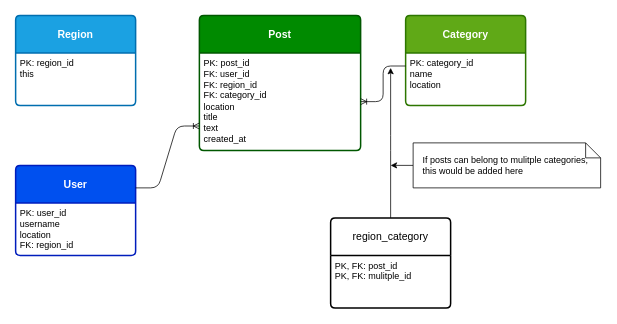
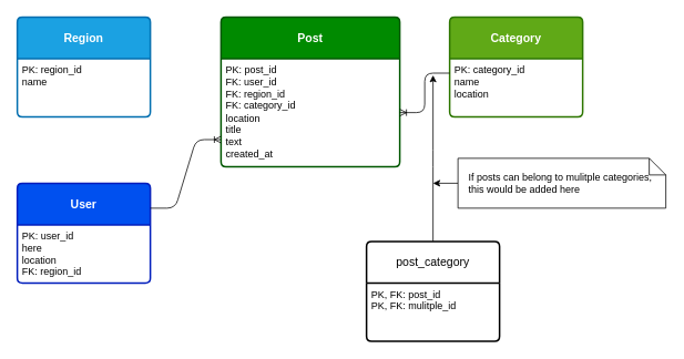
  <mxCell id="0" />
  <mxCell id="1" parent="0" />
  <mxCell id="2" value="&lt;b&gt;Region&lt;/b&gt;" style="swimlane;childLayout=stackLayout;horizontal=1;startSize=50;horizontalStack=0;rounded=1;fontSize=14;fontStyle=0;strokeWidth=2;resizeParent=0;resizeLast=1;shadow=0;dashed=0;align=center;arcSize=4;whiteSpace=wrap;html=1;fillColor=#1ba1e2;fontColor=#ffffff;strokeColor=#006EAF;" parent="1" vertex="1"><mxGeometry x="20" y="20" width="160" height="120" as="geometry" /></mxCell>
- <mxCell id="3" value="PK: region_id&lt;div&gt;this&lt;/div&gt;" style="align=left;strokeColor=none;fillColor=none;spacingLeft=4;fontSize=12;verticalAlign=top;resizable=0;rotatable=0;part=1;html=1;" parent="2" vertex="1"><mxGeometry y="50" width="160" height="70" as="geometry" /></mxCell>
+ <mxCell id="3" value="PK: region_id&lt;div&gt;name&lt;/div&gt;" style="align=left;strokeColor=none;fillColor=none;spacingLeft=4;fontSize=12;verticalAlign=top;resizable=0;rotatable=0;part=1;html=1;" parent="2" vertex="1"><mxGeometry y="50" width="160" height="70" as="geometry" /></mxCell>
  <mxCell id="4" value="&lt;b&gt;Post&lt;/b&gt;" style="swimlane;childLayout=stackLayout;horizontal=1;startSize=50;horizontalStack=0;rounded=1;fontSize=14;fontStyle=0;strokeWidth=2;resizeParent=0;resizeLast=1;shadow=0;dashed=0;align=center;arcSize=4;whiteSpace=wrap;html=1;fillColor=#008a00;fontColor=#ffffff;strokeColor=#005700;" parent="1" vertex="1"><mxGeometry x="265" y="20" width="215" height="180" as="geometry" /></mxCell>
  <mxCell id="5" value="PK: post_id&lt;div&gt;FK: user_id&lt;/div&gt;&lt;div&gt;FK: region_id&lt;/div&gt;&lt;div&gt;FK: category_id&lt;/div&gt;&lt;div&gt;location&lt;/div&gt;&lt;div&gt;title&lt;/div&gt;&lt;div&gt;text&lt;/div&gt;&lt;div&gt;created_at&lt;/div&gt;" style="align=left;strokeColor=none;fillColor=none;spacingLeft=4;fontSize=12;verticalAlign=top;resizable=0;rotatable=0;part=1;html=1;" parent="4" vertex="1"><mxGeometry y="50" width="215" height="130" as="geometry" /></mxCell>
  <mxCell id="6" value="&lt;b&gt;User&lt;/b&gt;" style="swimlane;childLayout=stackLayout;horizontal=1;startSize=50;horizontalStack=0;rounded=1;fontSize=14;fontStyle=0;strokeWidth=2;resizeParent=0;resizeLast=1;shadow=0;dashed=0;align=center;arcSize=4;whiteSpace=wrap;html=1;fillColor=#0050ef;fontColor=#ffffff;strokeColor=#001DBC;" parent="1" vertex="1"><mxGeometry x="20" y="220" width="160" height="120" as="geometry" /></mxCell>
- <mxCell id="7" value="&lt;font style=&quot;color: light-dark(rgb(0, 0, 0), rgb(255, 255, 255));&quot;&gt;PK: user_id&lt;/font&gt;&lt;div&gt;&lt;font style=&quot;color: light-dark(rgb(0, 0, 0), rgb(255, 255, 255));&quot;&gt;username&lt;br&gt;&lt;/font&gt;&lt;div&gt;&lt;font style=&quot;color: light-dark(rgb(0, 0, 0), rgb(255, 255, 255));&quot;&gt;location&lt;/font&gt;&lt;/div&gt;&lt;div&gt;&lt;font style=&quot;color: light-dark(rgb(0, 0, 0), rgb(255, 255, 255));&quot;&gt;FK: region_id&lt;/font&gt;&lt;/div&gt;&lt;/div&gt;" style="align=left;strokeColor=none;fillColor=none;spacingLeft=4;fontSize=12;verticalAlign=top;resizable=0;rotatable=0;part=1;html=1;" parent="6" vertex="1"><mxGeometry y="50" width="160" height="70" as="geometry" /></mxCell>
+ <mxCell id="7" value="&lt;font style=&quot;color: light-dark(rgb(0, 0, 0), rgb(255, 255, 255));&quot;&gt;PK: user_id&lt;/font&gt;&lt;div&gt;&lt;font style=&quot;color: light-dark(rgb(0, 0, 0), rgb(255, 255, 255));&quot;&gt;here&lt;br&gt;&lt;/font&gt;&lt;div&gt;&lt;font style=&quot;color: light-dark(rgb(0, 0, 0), rgb(255, 255, 255));&quot;&gt;location&lt;/font&gt;&lt;/div&gt;&lt;div&gt;&lt;font style=&quot;color: light-dark(rgb(0, 0, 0), rgb(255, 255, 255));&quot;&gt;FK: region_id&lt;/font&gt;&lt;/div&gt;&lt;/div&gt;" style="align=left;strokeColor=none;fillColor=none;spacingLeft=4;fontSize=12;verticalAlign=top;resizable=0;rotatable=0;part=1;html=1;" parent="6" vertex="1"><mxGeometry y="50" width="160" height="70" as="geometry" /></mxCell>
  <mxCell id="8" value="&lt;b&gt;Category&lt;/b&gt;" style="swimlane;childLayout=stackLayout;horizontal=1;startSize=50;horizontalStack=0;rounded=1;fontSize=14;fontStyle=0;strokeWidth=2;resizeParent=0;resizeLast=1;shadow=0;dashed=0;align=center;arcSize=4;whiteSpace=wrap;html=1;fillColor=#60a917;fontColor=#ffffff;strokeColor=#2D7600;" parent="1" vertex="1"><mxGeometry x="540" y="20" width="160" height="120" as="geometry" /></mxCell>
  <mxCell id="9" value="PK: category_id&lt;div&gt;name&lt;/div&gt;&lt;div&gt;location&lt;/div&gt;" style="align=left;strokeColor=none;fillColor=none;spacingLeft=4;fontSize=12;verticalAlign=top;resizable=0;rotatable=0;part=1;html=1;" parent="8" vertex="1"><mxGeometry y="50" width="160" height="70" as="geometry" /></mxCell>
  <mxCell id="10" value="" style="edgeStyle=entityRelationEdgeStyle;fontSize=12;html=1;endArrow=ERoneToMany;exitX=1;exitY=0.25;exitDx=0;exitDy=0;entryX=0;entryY=0.75;entryDx=0;entryDy=0;" parent="1" source="6" target="5" edge="1"><mxGeometry width="100" height="100" relative="1" as="geometry"><mxPoint x="310" y="300" as="sourcePoint" /><mxPoint x="512" y="280" as="targetPoint" /></mxGeometry></mxCell>
  <mxCell id="11" value="" style="edgeStyle=entityRelationEdgeStyle;fontSize=12;html=1;endArrow=ERoneToMany;exitX=0;exitY=0.25;exitDx=0;exitDy=0;" parent="1" source="9" target="5" edge="1"><mxGeometry width="100" height="100" relative="1" as="geometry"><mxPoint x="150" y="330" as="sourcePoint" /><mxPoint x="370" y="170" as="targetPoint" /></mxGeometry></mxCell>
  <mxCell id="12" style="edgeStyle=none;html=1;" parent="1" source="13" edge="1"><mxGeometry relative="1" as="geometry"><mxPoint x="520" y="90" as="targetPoint" /><Array as="points"><mxPoint x="520" y="190" /></Array></mxGeometry></mxCell>
- <mxCell id="13" value="region_category" style="swimlane;childLayout=stackLayout;horizontal=1;startSize=50;horizontalStack=0;rounded=1;fontSize=14;fontStyle=0;strokeWidth=2;resizeParent=0;resizeLast=1;shadow=0;dashed=0;align=center;arcSize=4;whiteSpace=wrap;html=1;" parent="1" vertex="1"><mxGeometry x="440" y="290" width="160" height="120" as="geometry" /></mxCell>
+ <mxCell id="13" value="post_category" style="swimlane;childLayout=stackLayout;horizontal=1;startSize=50;horizontalStack=0;rounded=1;fontSize=14;fontStyle=0;strokeWidth=2;resizeParent=0;resizeLast=1;shadow=0;dashed=0;align=center;arcSize=4;whiteSpace=wrap;html=1;" parent="1" vertex="1"><mxGeometry x="440" y="290" width="160" height="120" as="geometry" /></mxCell>
  <mxCell id="14" value="PK, FK: post_id&lt;div&gt;PK, FK: mulitple_id&lt;/div&gt;" style="align=left;strokeColor=none;fillColor=none;spacingLeft=4;fontSize=12;verticalAlign=top;resizable=0;rotatable=0;part=1;html=1;" parent="13" vertex="1"><mxGeometry y="50" width="160" height="70" as="geometry" /></mxCell>
  <mxCell id="15" style="edgeStyle=none;html=1;" parent="1" source="16" edge="1"><mxGeometry relative="1" as="geometry"><mxPoint x="520" y="220" as="targetPoint" /></mxGeometry></mxCell>
  <mxCell id="16" value="&lt;span style=&quot;text-wrap-mode: nowrap;&quot;&gt;&lt;font style=&quot;color: light-dark(rgb(0, 0, 0), rgb(255, 255, 255));&quot;&gt;If posts can belong to mulitple categories,&amp;nbsp;&lt;/font&gt;&lt;/span&gt;&lt;div style=&quot;text-align: left;&quot;&gt;&lt;span style=&quot;text-wrap-mode: nowrap;&quot;&gt;&lt;font style=&quot;color: light-dark(rgb(0, 0, 0), rgb(255, 255, 255));&quot;&gt;this would be added here&lt;/font&gt;&lt;/span&gt;&lt;/div&gt;" style="shape=note;size=20;whiteSpace=wrap;html=1;" parent="1" vertex="1"><mxGeometry x="550" y="190" width="250" height="60" as="geometry" /></mxCell>
